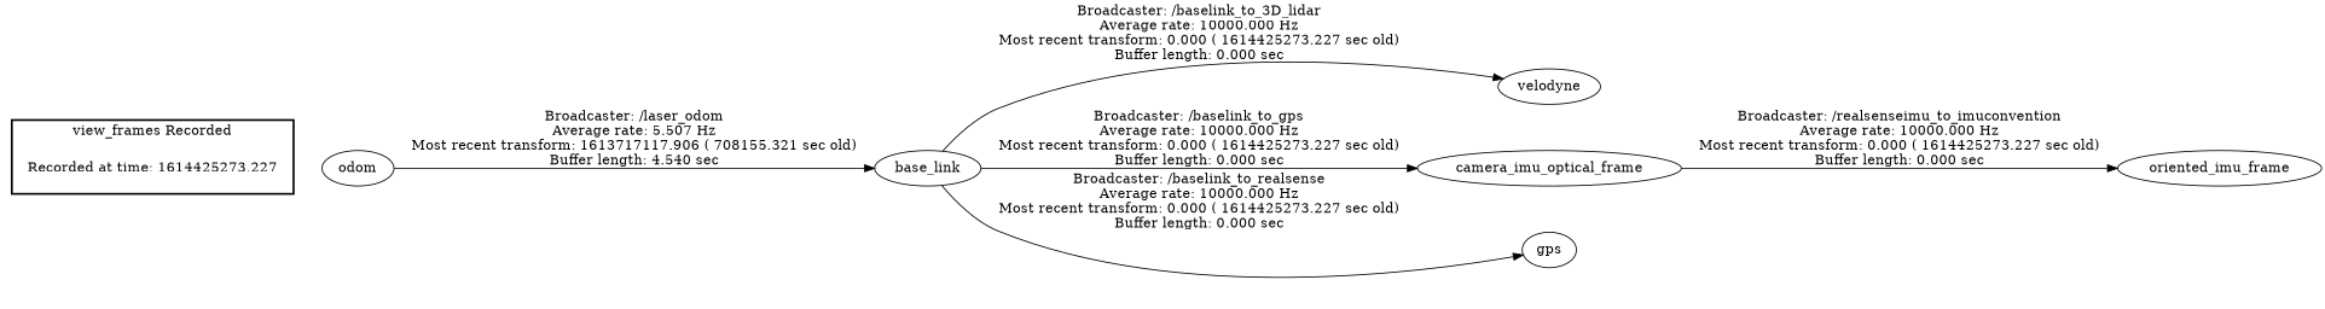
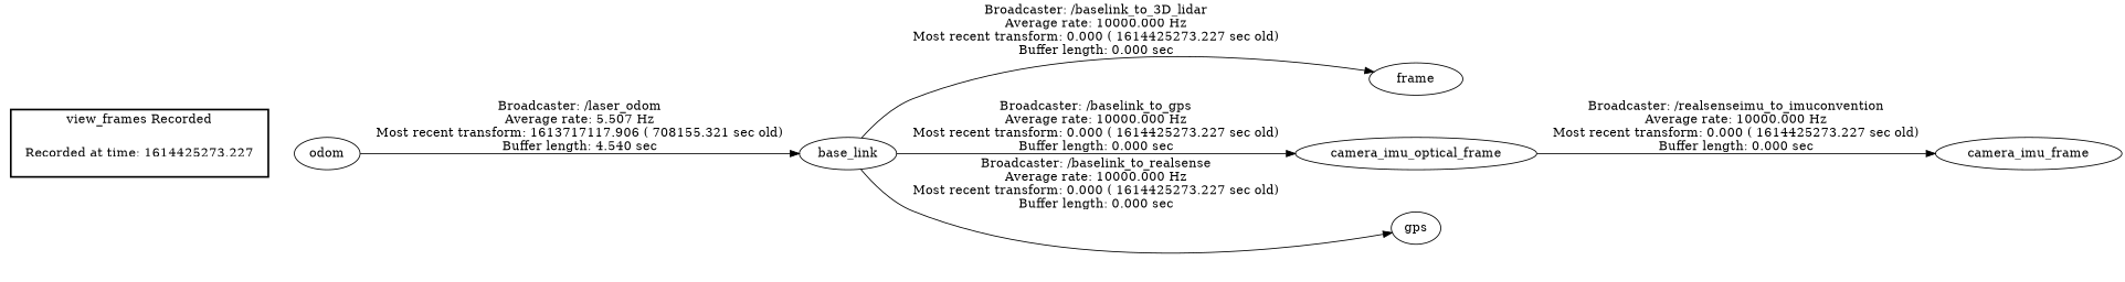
  digraph {
    rankdir=LR
    "Recorded at time: 1614425273.227" [shape=plaintext]
    odom
    base_link
-   velodyne
+   velodyne [label=frame]
    camera_imu_optical_frame
    gps
-   oriented_imu_frame
+   oriented_imu_frame [label=camera_imu_frame]
    subgraph cluster_1 {
      color=black
      label="view_frames Recorded"
      style=bold
      "Recorded at time: 1614425273.227"
    }
    "Recorded at time: 1614425273.227" -> odom [style=invis]
    odom -> base_link [label="Broadcaster: /laser_odom\nAverage rate: 5.507 Hz\nMost recent transform: 1613717117.906 ( 708155.321 sec old)\nBuffer length: 4.540 sec\n"]
    base_link -> velodyne [label="Broadcaster: /baselink_to_3D_lidar\nAverage rate: 10000.000 Hz\nMost recent transform: 0.000 ( 1614425273.227 sec old)\nBuffer length: 0.000 sec\n"]
    base_link -> camera_imu_optical_frame [label="Broadcaster: /baselink_to_gps\nAverage rate: 10000.000 Hz\nMost recent transform: 0.000 ( 1614425273.227 sec old)\nBuffer length: 0.000 sec\n"]
    base_link -> gps [label="Broadcaster: /baselink_to_realsense\nAverage rate: 10000.000 Hz\nMost recent transform: 0.000 ( 1614425273.227 sec old)\nBuffer length: 0.000 sec\n"]
    camera_imu_optical_frame -> oriented_imu_frame [label="Broadcaster: /realsenseimu_to_imuconvention\nAverage rate: 10000.000 Hz\nMost recent transform: 0.000 ( 1614425273.227 sec old)\nBuffer length: 0.000 sec\n"]
  }
